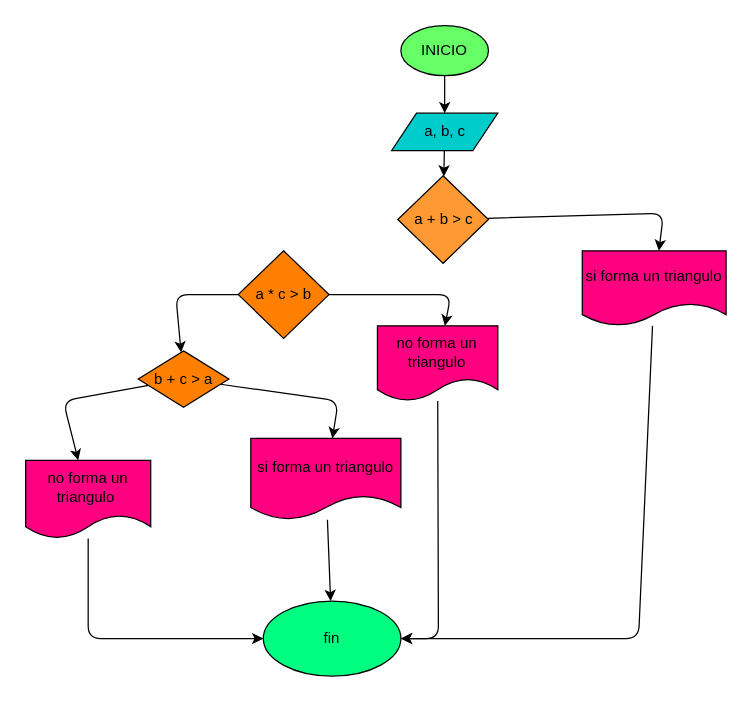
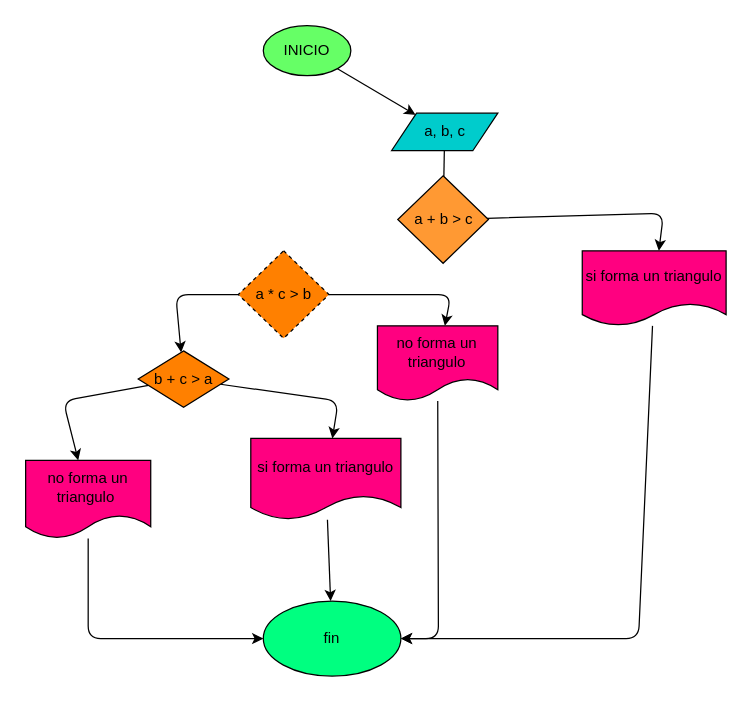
  <mxCell id="0" />
  <mxCell id="1" parent="0" />
  <mxCell id="2" value="" style="edgeStyle=none;html=1;" parent="1" source="3" target="5" edge="1"><mxGeometry relative="1" as="geometry" /></mxCell>
- <mxCell id="3" value="INICIO" style="ellipse;whiteSpace=wrap;html=1;fillColor=#66FF66;" parent="1" vertex="1"><mxGeometry x="320" y="20" width="70" height="40" as="geometry" /></mxCell>
- <mxCell id="4" value="" style="edgeStyle=none;html=1;" edge="1" parent="1" source="5" target="7"><mxGeometry relative="1" as="geometry" /></mxCell>
+ <mxCell id="3" value="INICIO" style="ellipse;whiteSpace=wrap;html=1;fillColor=#66FF66;" parent="1" vertex="1"><mxGeometry x="210" y="20" width="70" height="40" as="geometry" /></mxCell>
+ <mxCell id="4" value="" style="edgeStyle=none;html=1;endArrow=none;" edge="1" parent="1" source="5" target="7"><mxGeometry relative="1" as="geometry" /></mxCell>
  <mxCell id="5" value="a, b, c" style="shape=parallelogram;perimeter=parallelogramPerimeter;whiteSpace=wrap;html=1;fixedSize=1;fillColor=#00CCCC;" parent="1" vertex="1"><mxGeometry x="312.5" y="90" width="85" height="30" as="geometry" /></mxCell>
  <mxCell id="6" value="" style="edgeStyle=none;html=1;" edge="1" parent="1" source="7" target="21"><mxGeometry relative="1" as="geometry"><Array as="points"><mxPoint x="530" y="170" /></Array></mxGeometry></mxCell>
  <mxCell id="7" value="a + b &amp;gt; c" style="rhombus;whiteSpace=wrap;html=1;fillColor=#FF9933;" vertex="1" parent="1"><mxGeometry x="317.5" y="140" width="72.5" height="70" as="geometry" /></mxCell>
  <mxCell id="8" value="" style="edgeStyle=none;html=1;" edge="1" parent="1" source="10" target="13"><mxGeometry relative="1" as="geometry"><Array as="points"><mxPoint x="140" y="235" /></Array></mxGeometry></mxCell>
  <mxCell id="9" value="" style="edgeStyle=none;html=1;" edge="1" parent="1" source="10" target="19"><mxGeometry relative="1" as="geometry"><Array as="points"><mxPoint x="360" y="235" /></Array></mxGeometry></mxCell>
- <mxCell id="10" value="a * c &amp;gt; b" style="rhombus;whiteSpace=wrap;html=1;fillColor=#FF8000;" vertex="1" parent="1"><mxGeometry x="190" y="200" width="72.5" height="70" as="geometry" /></mxCell>
+ <mxCell id="10" value="a * c &amp;gt; b" style="rhombus;whiteSpace=wrap;html=1;fillColor=#FF8000;dashed=1;" vertex="1" parent="1"><mxGeometry x="190" y="200" width="72.5" height="70" as="geometry" /></mxCell>
  <mxCell id="11" value="" style="edgeStyle=none;html=1;" edge="1" parent="1" source="13" target="15"><mxGeometry relative="1" as="geometry"><Array as="points"><mxPoint x="270" y="320" /></Array></mxGeometry></mxCell>
  <mxCell id="12" value="" style="edgeStyle=none;html=1;" edge="1" parent="1" source="13" target="17"><mxGeometry relative="1" as="geometry"><Array as="points"><mxPoint x="50" y="320" /></Array></mxGeometry></mxCell>
  <mxCell id="13" value="b + c &amp;gt; a" style="rhombus;whiteSpace=wrap;html=1;fillColor=#FF8000;" vertex="1" parent="1"><mxGeometry x="110" y="280" width="72.5" height="45" as="geometry" /></mxCell>
  <mxCell id="14" value="" style="edgeStyle=none;html=1;" edge="1" parent="1" source="15" target="22"><mxGeometry relative="1" as="geometry" /></mxCell>
  <mxCell id="15" value="si forma un triangulo" style="shape=document;whiteSpace=wrap;html=1;boundedLbl=1;fillColor=#FF0080;" vertex="1" parent="1"><mxGeometry x="200" y="350" width="120" height="65" as="geometry" /></mxCell>
  <mxCell id="16" value="" style="edgeStyle=none;html=1;" edge="1" parent="1" source="17" target="22"><mxGeometry relative="1" as="geometry"><mxPoint x="290" y="480" as="targetPoint" /><Array as="points"><mxPoint x="70" y="510" /></Array></mxGeometry></mxCell>
  <mxCell id="17" value="no forma un triangulo&amp;nbsp;" style="shape=document;whiteSpace=wrap;html=1;boundedLbl=1;fillColor=#FF0080;" vertex="1" parent="1"><mxGeometry x="20" y="367.5" width="100" height="62.5" as="geometry" /></mxCell>
  <mxCell id="18" value="" style="edgeStyle=none;html=1;entryX=1;entryY=0.5;entryDx=0;entryDy=0;" edge="1" parent="1" source="19" target="22"><mxGeometry relative="1" as="geometry"><mxPoint x="349" y="510" as="targetPoint" /><Array as="points"><mxPoint x="350" y="510" /></Array></mxGeometry></mxCell>
  <mxCell id="19" value="no forma un triangulo" style="shape=document;whiteSpace=wrap;html=1;boundedLbl=1;fillColor=#FF0080;" vertex="1" parent="1"><mxGeometry x="301.25" y="260" width="96.25" height="60" as="geometry" /></mxCell>
  <mxCell id="20" value="" style="edgeStyle=none;html=1;entryX=1;entryY=0.5;entryDx=0;entryDy=0;" edge="1" parent="1" source="21" target="22"><mxGeometry relative="1" as="geometry"><mxPoint x="522.5" y="370" as="targetPoint" /><Array as="points"><mxPoint x="510" y="510" /></Array></mxGeometry></mxCell>
  <mxCell id="21" value="si forma un triangulo" style="shape=document;whiteSpace=wrap;html=1;boundedLbl=1;fillColor=#FF0080;" vertex="1" parent="1"><mxGeometry x="465" y="200" width="115" height="60" as="geometry" /></mxCell>
  <mxCell id="22" value="fin" style="ellipse;whiteSpace=wrap;html=1;fillColor=#00FF80;" vertex="1" parent="1"><mxGeometry x="210" y="480" width="110" height="60" as="geometry" /></mxCell>
